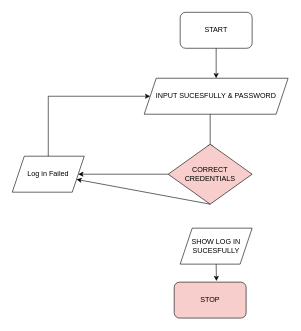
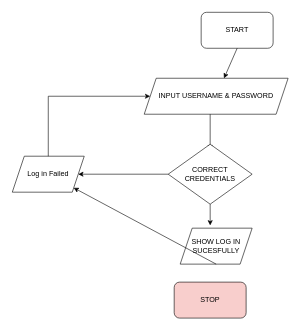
  <mxCell id="0" />
  <mxCell id="1" parent="0" />
- <mxCell id="2" value="START" style="rounded=1;whiteSpace=wrap;html=1;" vertex="1" parent="1"><mxGeometry x="300" y="20" width="120" height="60" as="geometry" /></mxCell>
+ <mxCell id="2" value="START" style="rounded=1;whiteSpace=wrap;html=1;" vertex="1" parent="1"><mxGeometry x="335" y="20" width="120" height="60" as="geometry" /></mxCell>
  <mxCell id="3" value="STOP" style="rounded=1;whiteSpace=wrap;html=1;fillColor=#f8cecc;" vertex="1" parent="1"><mxGeometry x="290" y="470" width="120" height="60" as="geometry" /></mxCell>
- <mxCell id="4" value="INPUT SUCESFULLY &amp;amp; PASSWORD" style="shape=parallelogram;perimeter=parallelogramPerimeter;whiteSpace=wrap;html=1;fixedSize=1;" vertex="1" parent="1"><mxGeometry x="240" y="130" width="240" height="60" as="geometry" /></mxCell>
+ <mxCell id="4" value="INPUT USERNAME &amp;amp; PASSWORD" style="shape=parallelogram;perimeter=parallelogramPerimeter;whiteSpace=wrap;html=1;fixedSize=1;" vertex="1" parent="1"><mxGeometry x="240" y="130" width="240" height="60" as="geometry" /></mxCell>
  <mxCell id="5" value="SHOW LOG IN SUCESFULLY" style="shape=parallelogram;perimeter=parallelogramPerimeter;whiteSpace=wrap;html=1;fixedSize=1;" vertex="1" parent="1"><mxGeometry x="300" y="380" width="120" height="60" as="geometry" /></mxCell>
  <mxCell id="6" value="" style="endArrow=classic;html=1;rounded=0;exitX=0.5;exitY=1;exitDx=0;exitDy=0;" edge="1" parent="1" source="2" target="4"><mxGeometry width="50" height="50" relative="1" as="geometry"><mxPoint x="350" y="290" as="sourcePoint" /><mxPoint x="400" y="240" as="targetPoint" /></mxGeometry></mxCell>
  <mxCell id="7" value="" style="endArrow=classic;html=1;rounded=0;" edge="1" parent="1"><mxGeometry width="50" height="50" relative="1" as="geometry"><mxPoint x="350" y="190" as="sourcePoint" /><mxPoint x="350" y="250" as="targetPoint" /></mxGeometry></mxCell>
- <mxCell id="8" value="" style="endArrow=classic;html=1;rounded=0;exitX=0.5;exitY=1;exitDx=0;exitDy=0;entryX=0.587;entryY=-0.03;entryDx=0;entryDy=0;entryPerimeter=0;" edge="1" parent="1" source="5" target="3"><mxGeometry width="50" height="50" relative="1" as="geometry"><mxPoint x="350" y="290" as="sourcePoint" /><mxPoint x="400" y="240" as="targetPoint" /></mxGeometry></mxCell>
- <mxCell id="9" value="CORRECT CREDENTIALS" style="rhombus;whiteSpace=wrap;html=1;fillColor=#f8cecc;" vertex="1" parent="1"><mxGeometry x="280" y="240" width="140" height="100" as="geometry" /></mxCell>
- <mxCell id="10" value="" style="endArrow=classic;html=1;rounded=0;exitX=0.5;exitY=1;exitDx=0;exitDy=0;" edge="1" parent="1" source="9" target="12"><mxGeometry width="50" height="50" relative="1" as="geometry"><mxPoint x="350" y="280" as="sourcePoint" /><mxPoint x="400" y="230" as="targetPoint" /></mxGeometry></mxCell>
+ <mxCell id="8" value="" style="endArrow=classic;html=1;rounded=0;exitX=0.5;exitY=1;exitDx=0;exitDy=0;" edge="1" parent="1" source="5" target="12"><mxGeometry width="50" height="50" relative="1" as="geometry"><mxPoint x="350" y="290" as="sourcePoint" /><mxPoint x="400" y="240" as="targetPoint" /></mxGeometry></mxCell>
+ <mxCell id="9" value="CORRECT CREDENTIALS" style="rhombus;whiteSpace=wrap;html=1;" vertex="1" parent="1"><mxGeometry x="280" y="240" width="140" height="100" as="geometry" /></mxCell>
+ <mxCell id="10" value="" style="endArrow=classic;html=1;rounded=0;exitX=0.5;exitY=1;exitDx=0;exitDy=0;entryX=0.417;entryY=-0.077;entryDx=0;entryDy=0;entryPerimeter=0;" edge="1" parent="1" source="9" target="5"><mxGeometry width="50" height="50" relative="1" as="geometry"><mxPoint x="350" y="280" as="sourcePoint" /><mxPoint x="400" y="230" as="targetPoint" /></mxGeometry></mxCell>
  <mxCell id="11" value="" style="endArrow=classic;html=1;rounded=0;exitX=0;exitY=0.5;exitDx=0;exitDy=0;entryX=1;entryY=0.5;entryDx=0;entryDy=0;" edge="1" parent="1" source="9"><mxGeometry width="50" height="50" relative="1" as="geometry"><mxPoint x="350" y="260" as="sourcePoint" /><mxPoint x="130" y="290" as="targetPoint" /></mxGeometry></mxCell>
  <mxCell id="12" value="Log in Failed" style="shape=parallelogram;perimeter=parallelogramPerimeter;whiteSpace=wrap;html=1;fixedSize=1;" vertex="1" parent="1"><mxGeometry x="20" y="260" width="120" height="60" as="geometry" /></mxCell>
  <mxCell id="13" value="" style="endArrow=classic;html=1;rounded=0;exitX=0.5;exitY=0;exitDx=0;exitDy=0;entryX=0;entryY=0.5;entryDx=0;entryDy=0;" edge="1" parent="1" source="12" target="4"><mxGeometry width="50" height="50" relative="1" as="geometry"><mxPoint x="350" y="260" as="sourcePoint" /><mxPoint x="400" y="210" as="targetPoint" /><Array as="points"><mxPoint x="80" y="160" /></Array></mxGeometry></mxCell>
